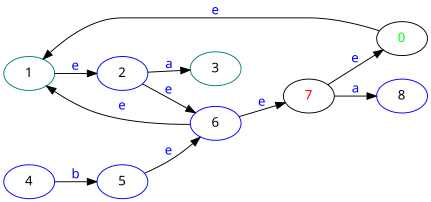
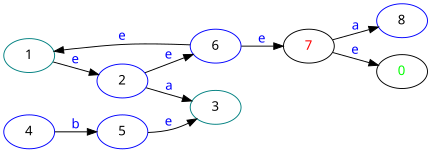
  digraph {
    fontname="Noto Sans"
    rankdir=LR
    node [color=blue fontname="Noto Sans"]
    edge [fontname="Noto Sans"]
    1 [color=teal]
    2
    3 [color=teal]
    6
    4
    5
    n7 [label=<<font color="red">7</font>> color=""]
    8
    n9 [label=<<font color="green">0</font>> color=""]
    1 -> 2 [label=<<font color="blue">e</font>>]
    2 -> 3 [label=<<font color="blue">a</font>>]
    2 -> 6 [label=<<font color="blue">e</font>>]
    6 -> 1 [label=<<font color="blue">e</font>>]
    6 -> n7 [label=<<font color="blue">e</font>>]
    4 -> 5 [label=<<font color="blue">b</font>>]
-   5 -> 6 [label=<<font color="blue">e</font>>]
+   5 -> 3 [label=<<font color="blue">e</font>>]
    n7 -> 8 [label=<<font color="blue">a</font>>]
    n7 -> n9 [label=<<font color="blue">e</font>>]
-   n9 -> 1 [label=<<font color="blue">e</font>>]
  }
